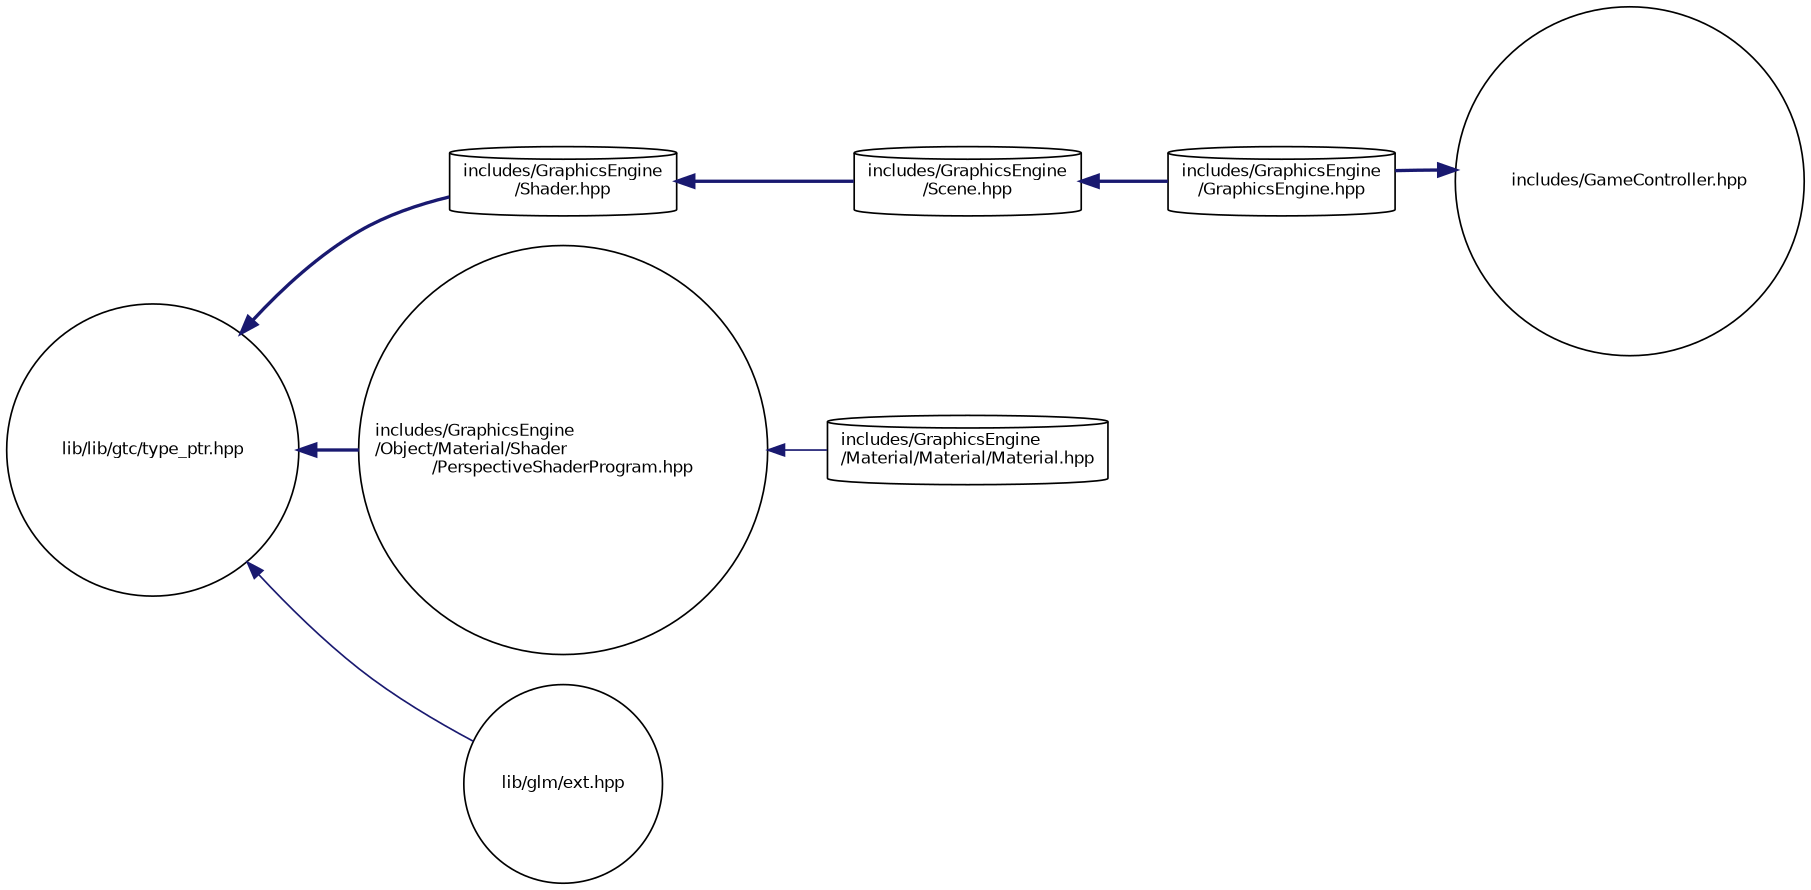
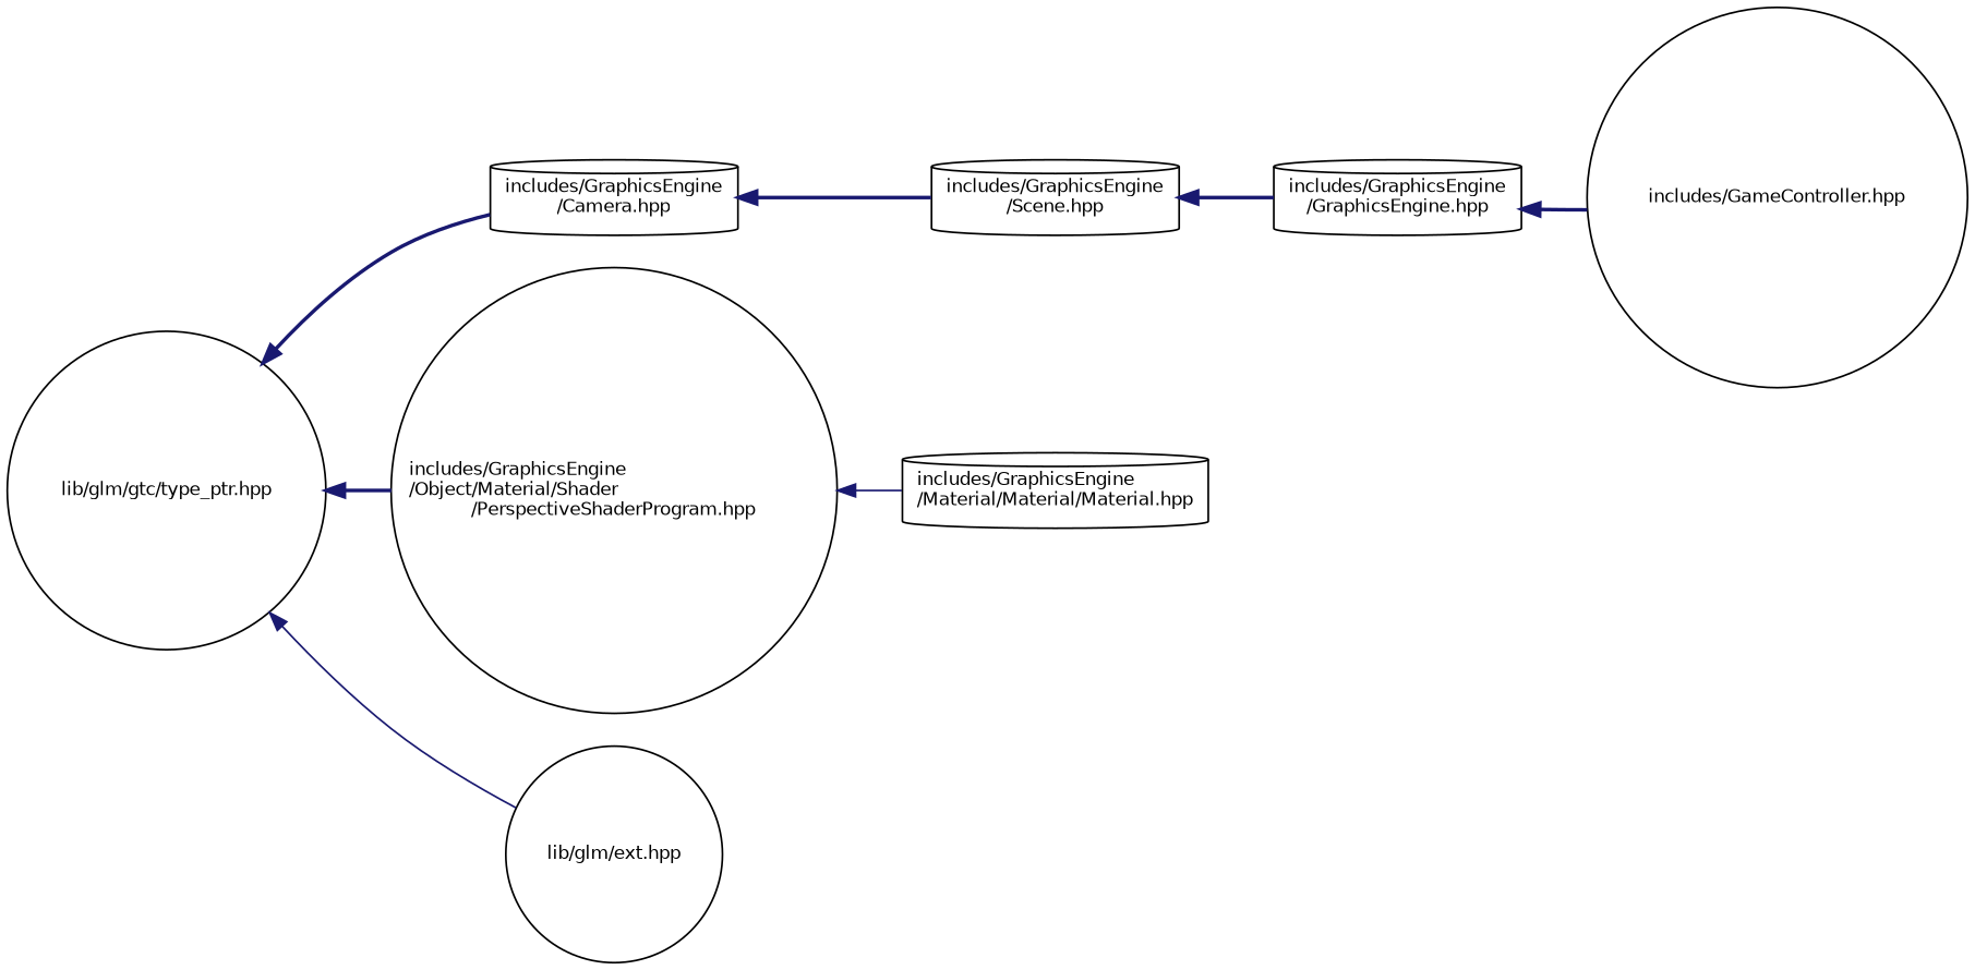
  digraph {
    rankdir=LR
    node [color=black fillcolor=white fontname=Helvetica fontsize=10 shape=circle style=filled]
    edge [color=midnightblue dir=back fontname=Helvetica fontsize=10 labelfontname=Helvetica labelfontsize=10 style=bold]
-   n1 [height=0.2 label="lib/lib/gtc/type_ptr.hpp" width=0.4]
-   n2 [height=0.2 label="includes/GraphicsEngine\l/Shader.hpp" shape=cylinder width=0.4]
+   n1 [height=0.2 label="lib/glm/gtc/type_ptr.hpp" width=0.4]
+   n2 [height=0.2 label="includes/GraphicsEngine\l/Camera.hpp" shape=cylinder width=0.4]
    n3 [height=0.2 label="includes/GraphicsEngine\l/Object/Material/Shader\l/PerspectiveShaderProgram.hpp" width=0.4]
    n4 [height=0.2 label="lib/glm/ext.hpp" width=0.4]
    n5 [height=0.2 label="includes/GraphicsEngine\l/Scene.hpp" shape=cylinder width=0.4]
    n6 [height=0.2 label="includes/GraphicsEngine\l/Material/Material/Material.hpp" shape=cylinder width=0.4]
    n7 [height=0.2 label="includes/GraphicsEngine\l/GraphicsEngine.hpp" shape=cylinder width=0.4]
    n8 [height=0.2 label="includes/GameController.hpp" width=0.4]
    n1 -> n2
    n1 -> n3
    n1 -> n4 [style=solid]
    n2 -> n5
    n3 -> n6 [style=solid]
    n5 -> n7
-   n8 -> n7
+   n7 -> n8
  }
